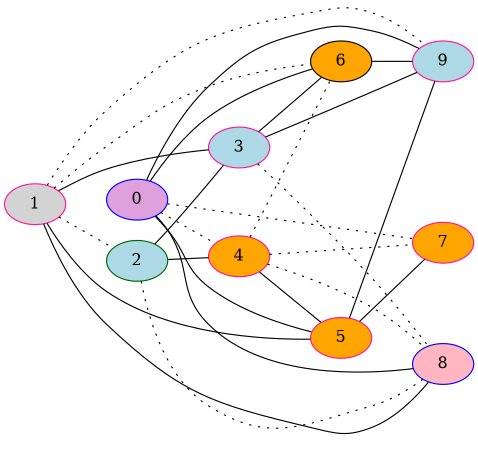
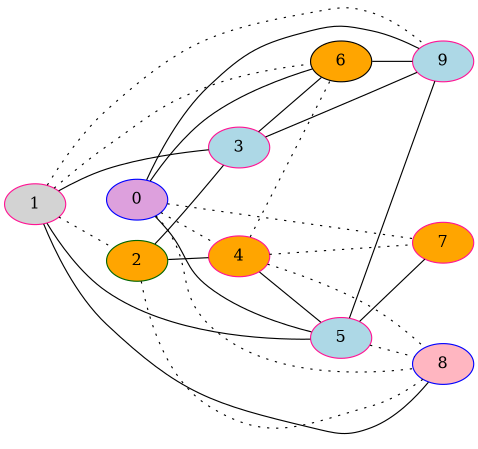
  graph {
    rankdir=LR
    node [color=deeppink fillcolor=lightblue style=filled]
    edge [style=solid]
    0 [color=blue fillcolor=plum]
    4 [fillcolor=orange]
-   5 [fillcolor=orange]
+   5
    6 [color=black fillcolor=orange]
    7 [fillcolor=orange]
    8 [color=blue fillcolor=lightpink]
    9
    1 [fillcolor=lightgrey]
-   2 [color=darkgreen]
+   2 [color=darkgreen fillcolor=orange]
    3
    0 -- 4 [style=dotted]
    0 -- 5
    0 -- 6
    0 -- 7 [style=dotted]
-   0 -- 8
+   0 -- 8 [style=dotted]
    0 -- 9
    4 -- 5
    4 -- 6 [style=dotted]
    4 -- 7 [style=dotted]
    4 -- 8 [style=dotted]
    5 -- 7
    5 -- 9
    6 -- 9
    1 -- 5
    1 -- 6 [style=dotted]
    1 -- 8
    1 -- 9 [style=dotted]
    1 -- 2 [style=dotted]
    1 -- 3
    2 -- 4
    2 -- 8 [style=dotted]
    2 -- 3
    3 -- 6
-   3 -- 8 [style=dotted]
+   5 -- 8 [style=dotted]
    3 -- 9
  }
